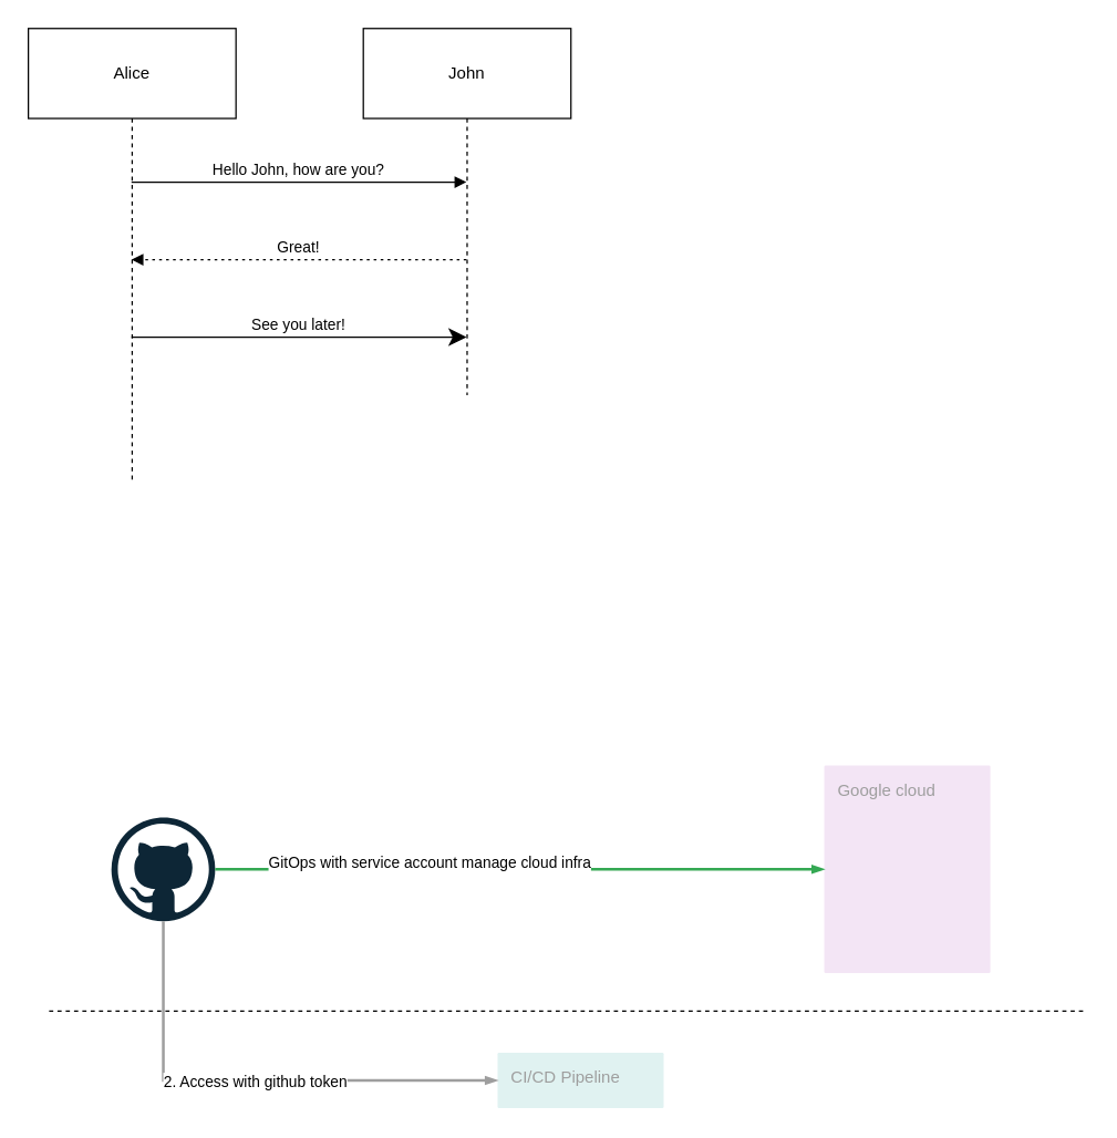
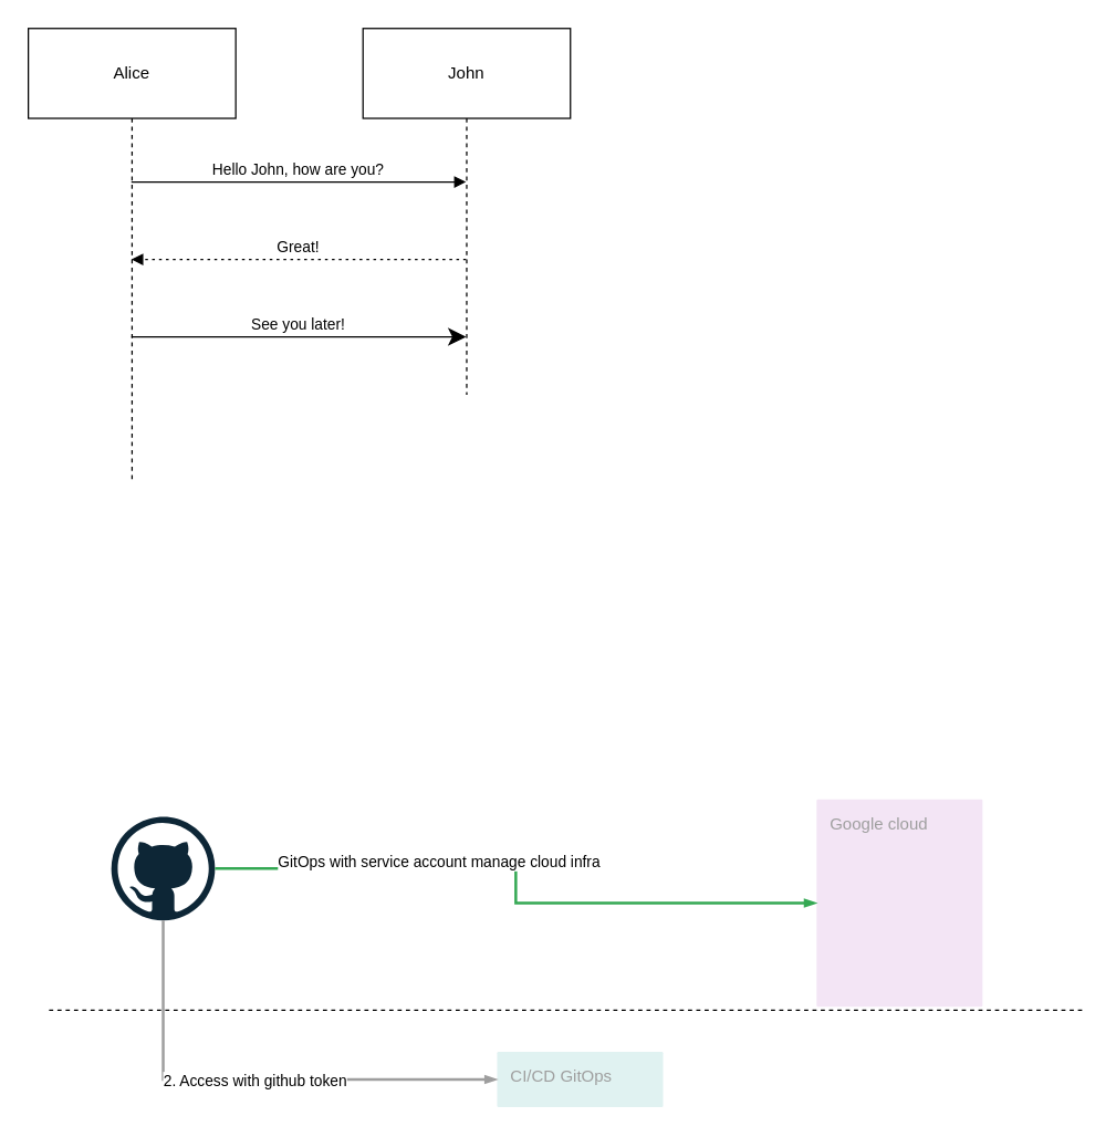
  <mxCell id="0" />
  <mxCell id="1" parent="0" />
  <mxCell id="2" value="Alice" style="shape=umlLifeline;perimeter=lifelinePerimeter;whiteSpace=wrap;container=1;dropTarget=0;collapsible=0;recursiveResize=0;outlineConnect=0;portConstraint=eastwest;newEdgeStyle={&quot;edgeStyle&quot;:&quot;elbowEdgeStyle&quot;,&quot;elbow&quot;:&quot;vertical&quot;,&quot;curved&quot;:0,&quot;rounded&quot;:0};size=65;" parent="1" vertex="1"><mxGeometry x="20" y="20" width="150" height="328" as="geometry" /></mxCell>
  <mxCell id="3" value="John" style="shape=umlLifeline;perimeter=lifelinePerimeter;whiteSpace=wrap;container=1;dropTarget=0;collapsible=0;recursiveResize=0;outlineConnect=0;portConstraint=eastwest;newEdgeStyle={&quot;edgeStyle&quot;:&quot;elbowEdgeStyle&quot;,&quot;elbow&quot;:&quot;vertical&quot;,&quot;curved&quot;:0,&quot;rounded&quot;:0};size=65;" parent="1" vertex="1"><mxGeometry x="262" y="20" width="150" height="265" as="geometry" /></mxCell>
  <mxCell id="4" value="Hello John, how are you?" style="verticalAlign=bottom;edgeStyle=elbowEdgeStyle;elbow=vertical;curved=0;rounded=0;endArrow=block;" parent="1" source="2" target="3" edge="1"><mxGeometry relative="1" as="geometry"><Array as="points"><mxPoint x="217" y="131" /></Array></mxGeometry></mxCell>
  <mxCell id="5" value="Great!" style="verticalAlign=bottom;edgeStyle=elbowEdgeStyle;elbow=vertical;curved=0;rounded=0;dashed=1;dashPattern=2 3;endArrow=block;" parent="1" source="3" target="2" edge="1"><mxGeometry relative="1" as="geometry"><Array as="points"><mxPoint x="220" y="187" /></Array></mxGeometry></mxCell>
  <mxCell id="6" value="See you later!" style="verticalAlign=bottom;edgeStyle=elbowEdgeStyle;elbow=vertical;curved=0;rounded=0;endArrow=classic;endSize=10;" parent="1" source="2" target="3" edge="1"><mxGeometry relative="1" as="geometry"><Array as="points"><mxPoint x="217" y="243" /></Array></mxGeometry></mxCell>
  <mxCell id="7" value="" style="dashed=0;outlineConnect=0;html=1;align=center;labelPosition=center;verticalLabelPosition=bottom;verticalAlign=top;shape=mxgraph.weblogos.github" vertex="1" parent="1"><mxGeometry x="80" y="590" width="75" height="75" as="geometry" /></mxCell>
- <mxCell id="8" value="Google cloud" style="sketch=0;points=[[0,0,0],[0.25,0,0],[0.5,0,0],[0.75,0,0],[1,0,0],[1,0.25,0],[1,0.5,0],[1,0.75,0],[1,1,0],[0.75,1,0],[0.5,1,0],[0.25,1,0],[0,1,0],[0,0.75,0],[0,0.5,0],[0,0.25,0]];rounded=1;absoluteArcSize=1;arcSize=2;html=1;strokeColor=none;gradientColor=none;shadow=0;dashed=0;fontSize=12;fontColor=#9E9E9E;align=left;verticalAlign=top;spacing=10;spacingTop=-4;whiteSpace=wrap;fillColor=#F3E5F5;" vertex="1" parent="1"><mxGeometry x="595" y="552.5" width="120" height="150" as="geometry" /></mxCell>
+ <mxCell id="8" value="Google cloud" style="sketch=0;points=[[0,0,0],[0.25,0,0],[0.5,0,0],[0.75,0,0],[1,0,0],[1,0.25,0],[1,0.5,0],[1,0.75,0],[1,1,0],[0.75,1,0],[0.5,1,0],[0.25,1,0],[0,1,0],[0,0.75,0],[0,0.5,0],[0,0.25,0]];rounded=1;absoluteArcSize=1;arcSize=2;html=1;strokeColor=none;gradientColor=none;shadow=0;dashed=0;fontSize=12;fontColor=#9E9E9E;align=left;verticalAlign=top;spacing=10;spacingTop=-4;whiteSpace=wrap;fillColor=#F3E5F5;" vertex="1" parent="1"><mxGeometry x="590" y="577.5" width="120" height="150" as="geometry" /></mxCell>
  <mxCell id="9" value="" style="edgeStyle=orthogonalEdgeStyle;fontSize=12;html=1;endArrow=blockThin;endFill=1;rounded=0;strokeWidth=2;endSize=4;startSize=4;strokeColor=#34A853;dashed=0;" edge="1" parent="1" source="7" target="8"><mxGeometry width="100" relative="1" as="geometry"><mxPoint x="275" y="670" as="sourcePoint" /><mxPoint x="465" y="690" as="targetPoint" /></mxGeometry></mxCell>
  <mxCell id="10" value="GitOps with service account manage cloud infra" style="edgeLabel;html=1;align=center;verticalAlign=middle;resizable=0;points=[];" vertex="1" connectable="0" parent="9"><mxGeometry x="-0.299" y="6" relative="1" as="geometry"><mxPoint y="1" as="offset" /></mxGeometry></mxCell>
  <mxCell id="11" value="" style="endArrow=none;dashed=1;html=1;rounded=0;" edge="1" parent="1"><mxGeometry width="50" height="50" relative="1" as="geometry"><mxPoint x="35" y="730" as="sourcePoint" /><mxPoint x="785" y="730" as="targetPoint" /></mxGeometry></mxCell>
- <mxCell id="12" value="CI/CD Pipeline" style="sketch=0;points=[[0,0,0],[0.25,0,0],[0.5,0,0],[0.75,0,0],[1,0,0],[1,0.25,0],[1,0.5,0],[1,0.75,0],[1,1,0],[0.75,1,0],[0.5,1,0],[0.25,1,0],[0,1,0],[0,0.75,0],[0,0.5,0],[0,0.25,0]];rounded=1;absoluteArcSize=1;arcSize=2;html=1;strokeColor=none;gradientColor=none;shadow=0;dashed=0;fontSize=12;fontColor=#9E9E9E;align=left;verticalAlign=top;spacing=10;spacingTop=-4;whiteSpace=wrap;fillColor=#E0F2F1;" vertex="1" parent="1"><mxGeometry x="359" y="760" width="120" height="40" as="geometry" /></mxCell>
+ <mxCell id="12" value="CI/CD GitOps" style="sketch=0;points=[[0,0,0],[0.25,0,0],[0.5,0,0],[0.75,0,0],[1,0,0],[1,0.25,0],[1,0.5,0],[1,0.75,0],[1,1,0],[0.75,1,0],[0.5,1,0],[0.25,1,0],[0,1,0],[0,0.75,0],[0,0.5,0],[0,0.25,0]];rounded=1;absoluteArcSize=1;arcSize=2;html=1;strokeColor=none;gradientColor=none;shadow=0;dashed=0;fontSize=12;fontColor=#9E9E9E;align=left;verticalAlign=top;spacing=10;spacingTop=-4;whiteSpace=wrap;fillColor=#E0F2F1;" vertex="1" parent="1"><mxGeometry x="359" y="760" width="120" height="40" as="geometry" /></mxCell>
  <mxCell id="13" value="" style="edgeStyle=orthogonalEdgeStyle;fontSize=12;html=1;endArrow=blockThin;endFill=1;rounded=0;strokeWidth=2;endSize=4;startSize=4;strokeColor=#9E9E9E;entryX=0;entryY=0.5;entryDx=0;entryDy=0;entryPerimeter=0;" edge="1" parent="1" source="7" target="12"><mxGeometry width="100" relative="1" as="geometry"><mxPoint x="205" y="670" as="sourcePoint" /><mxPoint x="465" y="690" as="targetPoint" /><Array as="points"><mxPoint x="118" y="780" /></Array></mxGeometry></mxCell>
  <mxCell id="14" value="2. Access with github token" style="edgeLabel;html=1;align=center;verticalAlign=middle;resizable=0;points=[];" vertex="1" connectable="0" parent="13"><mxGeometry x="0.013" relative="1" as="geometry"><mxPoint as="offset" /></mxGeometry></mxCell>
